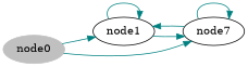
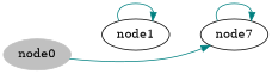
  digraph {
    rankdir=LR
    edge [color=teal]
    n1 [color=gray label=node0 style=filled]
    n2 [label=node1]
    n3 [label=node7]
-   n1 -> n2
    n1 -> n3
    n2 -> n2
-   n2 -> n3
-   n3 -> n2
    n3 -> n3
  }
